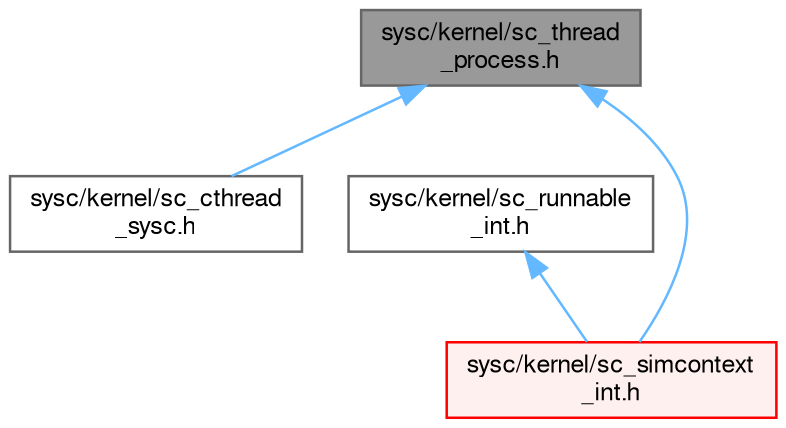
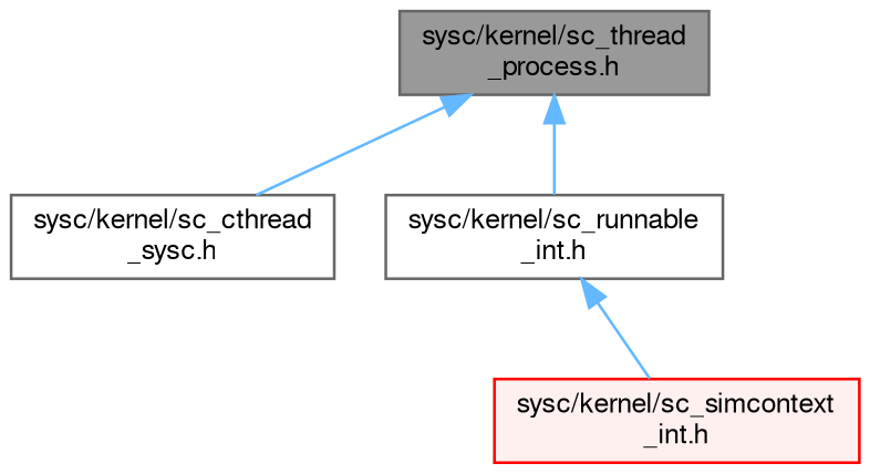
  digraph {
    node [color=grey40 fillcolor=white fontname=FreeSans fontsize=10 shape=box style=filled]
    edge [color=steelblue1 dir=back fontname=FreeSans fontsize=10 labelfontname=FreeSans labelfontsize=10 style=solid]
    n1 [color=gray40 fillcolor=grey60 fontcolor=black height=0.2 label="sysc/kernel/sc_thread\l_process.h" width=0.4]
    n2 [height=0.2 label="sysc/kernel/sc_cthread\l_sysc.h" width=0.4]
    n3 [height=0.2 label="sysc/kernel/sc_runnable\l_int.h" width=0.4]
    n4 [color=red fillcolor="#FFF0F0" height=0.2 label="sysc/kernel/sc_simcontext\l_int.h" width=0.4]
    n1 -> n2
-   n1 -> n4
+   n1 -> n3
    n3 -> n4
  }
